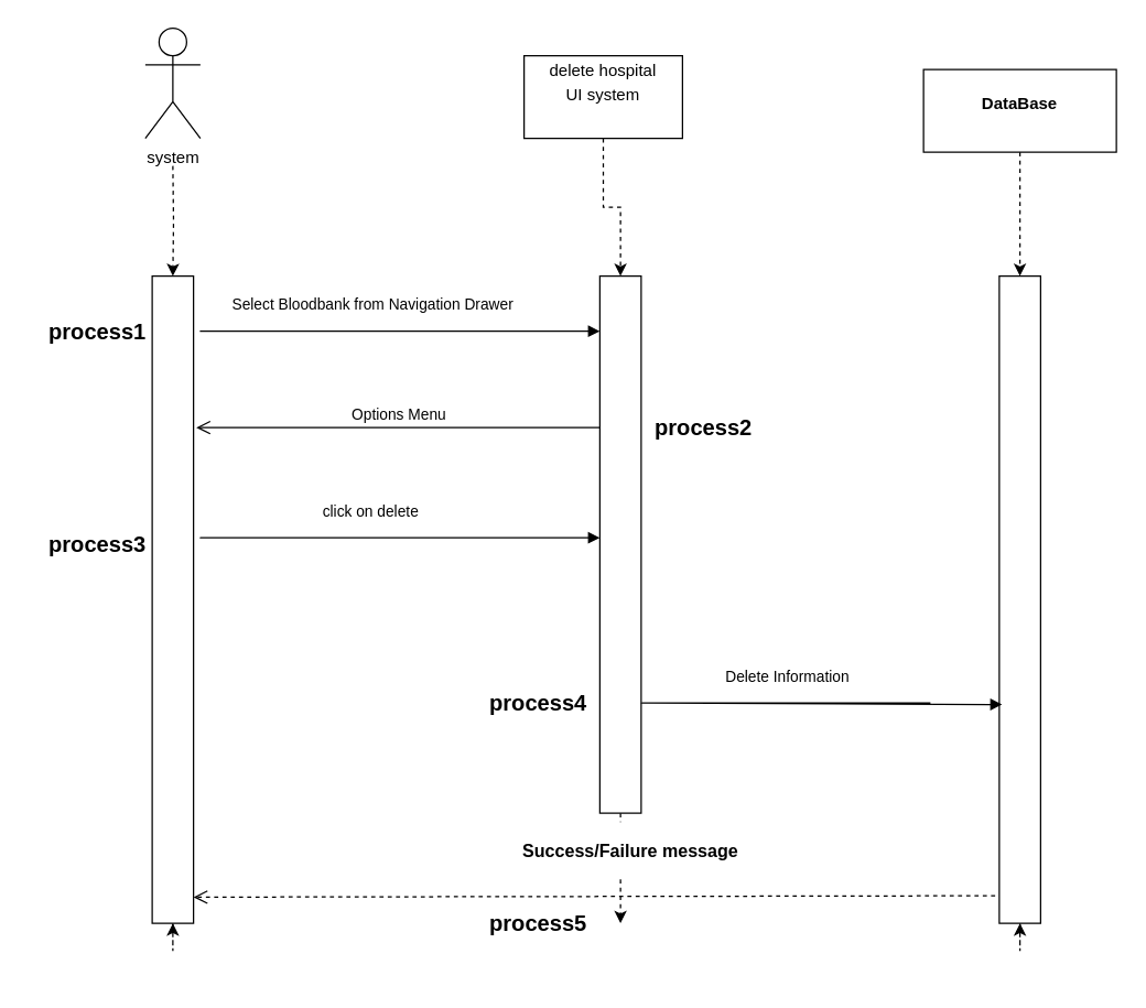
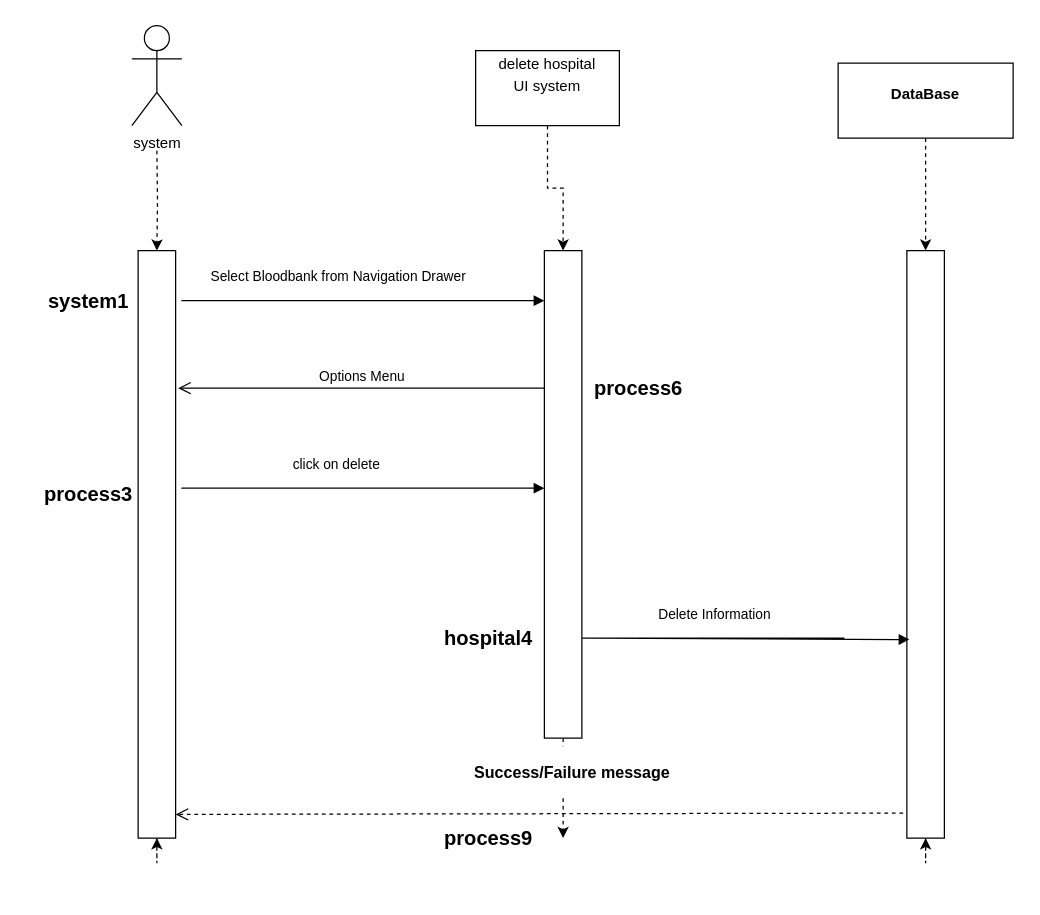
  <mxCell id="0" />
  <mxCell id="1" parent="0" />
  <mxCell id="2" style="edgeStyle=orthogonalEdgeStyle;rounded=0;orthogonalLoop=1;jettySize=auto;html=1;dashed=1;" edge="1" parent="1" source="7"><mxGeometry relative="1" as="geometry"><mxPoint x="125" y="670" as="targetPoint" /></mxGeometry></mxCell>
  <mxCell id="3" style="edgeStyle=orthogonalEdgeStyle;rounded=0;orthogonalLoop=1;jettySize=auto;html=1;dashed=1;" edge="1" parent="1" source="9"><mxGeometry relative="1" as="geometry"><mxPoint x="450" y="670" as="targetPoint" /></mxGeometry></mxCell>
  <mxCell id="4" value="&lt;p style=&quot;margin: 0px ; margin-top: 4px ; text-align: center&quot;&gt;delete hospital&lt;/p&gt;&lt;p style=&quot;margin: 0px ; margin-top: 4px ; text-align: center&quot;&gt;UI system&lt;/p&gt;" style="verticalAlign=top;align=left;overflow=fill;fontSize=12;fontFamily=Helvetica;html=1;" vertex="1" parent="1"><mxGeometry x="380" y="40" width="115" height="60" as="geometry" /></mxCell>
  <mxCell id="5" style="edgeStyle=orthogonalEdgeStyle;rounded=0;orthogonalLoop=1;jettySize=auto;html=1;dashed=1;" edge="1" parent="1" source="11"><mxGeometry relative="1" as="geometry"><mxPoint x="740" y="670" as="targetPoint" /></mxGeometry></mxCell>
  <mxCell id="6" value="&lt;p style=&quot;margin: 0px ; margin-top: 4px ; text-align: center&quot;&gt;&lt;br&gt;&lt;b&gt;DataBase&lt;/b&gt;&lt;/p&gt;" style="verticalAlign=top;align=left;overflow=fill;fontSize=12;fontFamily=Helvetica;html=1;" vertex="1" parent="1"><mxGeometry x="670" y="50" width="140" height="60" as="geometry" /></mxCell>
  <mxCell id="7" value="" style="html=1;points=[];perimeter=orthogonalPerimeter;" vertex="1" parent="1"><mxGeometry x="110" y="200" width="30" height="470" as="geometry" /></mxCell>
  <mxCell id="8" style="edgeStyle=orthogonalEdgeStyle;rounded=0;orthogonalLoop=1;jettySize=auto;html=1;dashed=1;" edge="1" parent="1" target="7"><mxGeometry relative="1" as="geometry"><mxPoint x="125" y="952" as="targetPoint" /><mxPoint x="125" y="120" as="sourcePoint" /></mxGeometry></mxCell>
  <mxCell id="9" value="" style="html=1;points=[];perimeter=orthogonalPerimeter;" vertex="1" parent="1"><mxGeometry x="435" y="200" width="30" height="390" as="geometry" /></mxCell>
  <mxCell id="10" style="edgeStyle=orthogonalEdgeStyle;rounded=0;orthogonalLoop=1;jettySize=auto;html=1;dashed=1;" edge="1" parent="1" source="4" target="9"><mxGeometry relative="1" as="geometry"><mxPoint x="450" y="962" as="targetPoint" /><mxPoint x="450" y="100" as="sourcePoint" /></mxGeometry></mxCell>
  <mxCell id="11" value="" style="html=1;points=[];perimeter=orthogonalPerimeter;" vertex="1" parent="1"><mxGeometry x="725" y="200" width="30" height="470" as="geometry" /></mxCell>
  <mxCell id="12" style="edgeStyle=orthogonalEdgeStyle;rounded=0;orthogonalLoop=1;jettySize=auto;html=1;dashed=1;" edge="1" parent="1" source="6" target="11"><mxGeometry relative="1" as="geometry"><mxPoint x="740" y="970" as="targetPoint" /><mxPoint x="740" y="100" as="sourcePoint" /></mxGeometry></mxCell>
  <mxCell id="13" value="Select Bloodbank from Navigation Drawer" style="html=1;verticalAlign=bottom;endArrow=block;" edge="1" parent="1"><mxGeometry x="0.353" y="10" width="80" relative="1" as="geometry"><mxPoint x="355" y="240" as="sourcePoint" /><mxPoint x="435" y="240" as="targetPoint" /><Array as="points"><mxPoint x="140" y="240" /></Array><mxPoint as="offset" /></mxGeometry></mxCell>
  <mxCell id="14" value="click on delete&amp;nbsp;" style="html=1;verticalAlign=bottom;endArrow=block;" edge="1" parent="1"><mxGeometry x="0.353" y="10" width="80" relative="1" as="geometry"><mxPoint x="355" y="390" as="sourcePoint" /><mxPoint x="435" y="390" as="targetPoint" /><Array as="points"><mxPoint x="140" y="390" /></Array><mxPoint as="offset" /></mxGeometry></mxCell>
- <mxCell id="15" value="&lt;h6&gt;process2&lt;/h6&gt;" style="text;strokeColor=none;fillColor=none;html=1;fontSize=24;fontStyle=1;verticalAlign=middle;align=center;" vertex="1" parent="1"><mxGeometry x="460" y="270" width="100" height="80" as="geometry" /></mxCell>
- <mxCell id="16" value="&lt;h6&gt;process4&lt;/h6&gt;" style="text;strokeColor=none;fillColor=none;html=1;fontSize=24;fontStyle=1;verticalAlign=middle;align=center;" vertex="1" parent="1"><mxGeometry x="340" y="470" width="100" height="80" as="geometry" /></mxCell>
+ <mxCell id="15" value="&lt;h6&gt;process6&lt;/h6&gt;" style="text;strokeColor=none;fillColor=none;html=1;fontSize=24;fontStyle=1;verticalAlign=middle;align=center;" vertex="1" parent="1"><mxGeometry x="460" y="270" width="100" height="80" as="geometry" /></mxCell>
+ <mxCell id="16" value="&lt;h6&gt;hospital4&lt;/h6&gt;" style="text;strokeColor=none;fillColor=none;html=1;fontSize=24;fontStyle=1;verticalAlign=middle;align=center;" vertex="1" parent="1"><mxGeometry x="340" y="470" width="100" height="80" as="geometry" /></mxCell>
  <mxCell id="17" value="system" style="shape=umlActor;verticalLabelPosition=bottom;verticalAlign=top;html=1;outlineConnect=0;" vertex="1" parent="1"><mxGeometry x="105" y="20" width="40" height="80" as="geometry" /></mxCell>
  <mxCell id="18" value="Delete Information" style="html=1;verticalAlign=bottom;endArrow=block;entryX=0.067;entryY=0.662;entryDx=0;entryDy=0;entryPerimeter=0;" edge="1" parent="1" target="11"><mxGeometry x="0.353" y="10" width="80" relative="1" as="geometry"><mxPoint x="675" y="510" as="sourcePoint" /><mxPoint x="720" y="510" as="targetPoint" /><Array as="points"><mxPoint x="460" y="510" /></Array><mxPoint as="offset" /></mxGeometry></mxCell>
  <mxCell id="19" value="&lt;h3&gt;Success/Failure message&lt;/h3&gt;" style="html=1;verticalAlign=bottom;endArrow=open;endSize=8;entryX=1.1;entryY=0.925;entryDx=0;entryDy=0;entryPerimeter=0;dashed=1;" edge="1" parent="1"><mxGeometry x="-0.089" y="-10" relative="1" as="geometry"><mxPoint x="722" y="650" as="sourcePoint" /><mxPoint x="140" y="651" as="targetPoint" /><mxPoint as="offset" /></mxGeometry></mxCell>
- <mxCell id="20" value="&lt;h6&gt;process5&lt;/h6&gt;" style="text;strokeColor=none;fillColor=none;html=1;fontSize=24;fontStyle=1;verticalAlign=middle;align=center;" vertex="1" parent="1"><mxGeometry x="340" y="630" width="100" height="80" as="geometry" /></mxCell>
- <mxCell id="21" value="&lt;h6&gt;process1&lt;/h6&gt;" style="text;strokeColor=none;fillColor=none;html=1;fontSize=24;fontStyle=1;verticalAlign=middle;align=center;" vertex="1" parent="1"><mxGeometry x="20" y="200" width="100" height="80" as="geometry" /></mxCell>
+ <mxCell id="20" value="&lt;h6&gt;process9&lt;/h6&gt;" style="text;strokeColor=none;fillColor=none;html=1;fontSize=24;fontStyle=1;verticalAlign=middle;align=center;" vertex="1" parent="1"><mxGeometry x="340" y="630" width="100" height="80" as="geometry" /></mxCell>
+ <mxCell id="21" value="&lt;h6&gt;system1&lt;/h6&gt;" style="text;strokeColor=none;fillColor=none;html=1;fontSize=24;fontStyle=1;verticalAlign=middle;align=center;" vertex="1" parent="1"><mxGeometry x="20" y="200" width="100" height="80" as="geometry" /></mxCell>
  <mxCell id="22" value="&lt;h6&gt;process3&lt;/h6&gt;" style="text;strokeColor=none;fillColor=none;html=1;fontSize=24;fontStyle=1;verticalAlign=middle;align=center;" vertex="1" parent="1"><mxGeometry x="20" y="355" width="100" height="80" as="geometry" /></mxCell>
  <mxCell id="23" value="Options Menu" style="html=1;verticalAlign=bottom;endArrow=open;endSize=8;entryX=1.067;entryY=0.27;entryDx=0;entryDy=0;entryPerimeter=0;" edge="1" parent="1"><mxGeometry relative="1" as="geometry"><mxPoint x="435" y="310" as="sourcePoint" /><mxPoint x="142.01" y="310" as="targetPoint" /></mxGeometry></mxCell>
